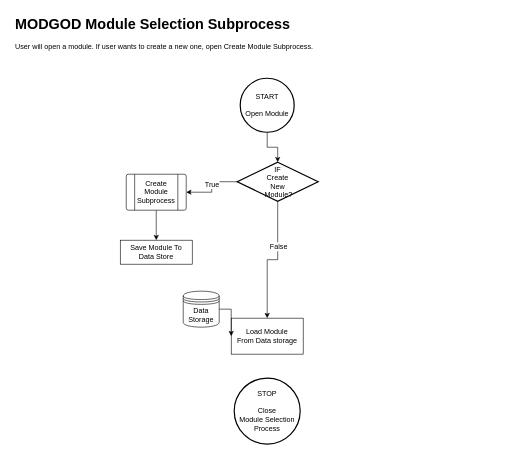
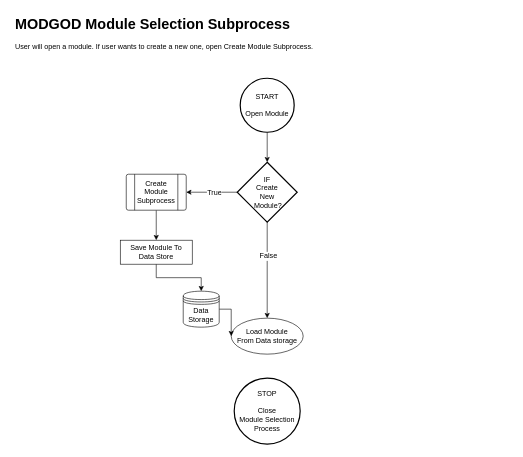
  <mxCell id="0" />
  <mxCell id="1" parent="0" />
  <mxCell id="2" style="edgeStyle=orthogonalEdgeStyle;rounded=0;orthogonalLoop=1;jettySize=auto;html=1;entryX=0.5;entryY=0;entryDx=0;entryDy=0;entryPerimeter=0;" parent="1" source="3" target="9" edge="1"><mxGeometry relative="1" as="geometry"><mxPoint x="435" y="250" as="targetPoint" /></mxGeometry></mxCell>
  <mxCell id="3" value="START&lt;br&gt;&lt;br&gt;Open Module" style="strokeWidth=2;html=1;shape=mxgraph.flowchart.start_2;whiteSpace=wrap;" parent="1" vertex="1"><mxGeometry x="400" y="130" width="90" height="90" as="geometry" /></mxCell>
  <mxCell id="4" value="STOP&lt;br&gt;&lt;br&gt;Close&lt;br&gt;Module Selection&lt;br&gt;Process" style="strokeWidth=2;html=1;shape=mxgraph.flowchart.start_2;whiteSpace=wrap;" parent="1" vertex="1"><mxGeometry x="390" y="630" width="110" height="110" as="geometry" /></mxCell>
  <mxCell id="5" style="edgeStyle=orthogonalEdgeStyle;rounded=0;orthogonalLoop=1;jettySize=auto;html=1;exitX=0.5;exitY=1;exitDx=0;exitDy=0;exitPerimeter=0;fontSize=12;entryX=0.5;entryY=0;entryDx=0;entryDy=0;" parent="1" source="9" target="10" edge="1"><mxGeometry relative="1" as="geometry"><mxPoint x="435" y="400" as="targetPoint" /></mxGeometry></mxCell>
  <mxCell id="6" value="False" style="edgeLabel;html=1;align=center;verticalAlign=middle;resizable=0;points=[];fontSize=12;" parent="5" vertex="1" connectable="0"><mxGeometry x="-0.298" y="1" relative="1" as="geometry"><mxPoint as="offset" /></mxGeometry></mxCell>
  <mxCell id="7" style="edgeStyle=orthogonalEdgeStyle;rounded=0;orthogonalLoop=1;jettySize=auto;html=1;exitX=0;exitY=0.5;exitDx=0;exitDy=0;exitPerimeter=0;entryX=1;entryY=0.5;entryDx=0;entryDy=0;fontSize=12;" parent="1" source="9" target="14" edge="1"><mxGeometry relative="1" as="geometry" /></mxCell>
  <mxCell id="8" value="True" style="edgeLabel;html=1;align=center;verticalAlign=middle;resizable=0;points=[];fontSize=12;" parent="7" vertex="1" connectable="0"><mxGeometry x="-0.093" relative="1" as="geometry"><mxPoint as="offset" /></mxGeometry></mxCell>
- <mxCell id="9" value="IF&lt;br&gt;Create&lt;br&gt;New&lt;br&gt;&amp;nbsp;Module?" style="strokeWidth=2;html=1;shape=mxgraph.flowchart.decision;whiteSpace=wrap;" parent="1" vertex="1"><mxGeometry x="395" y="270" width="135" height="65" as="geometry" /></mxCell>
- <mxCell id="10" value="Load Module&lt;br&gt;From Data storage" style="rounded=0;whiteSpace=wrap;html=1;fontSize=12;" parent="1" vertex="1"><mxGeometry x="385" y="530" width="120" height="60" as="geometry" /></mxCell>
+ <mxCell id="9" value="IF&lt;br&gt;Create&lt;br&gt;New&lt;br&gt;&amp;nbsp;Module?" style="strokeWidth=2;html=1;shape=mxgraph.flowchart.decision;whiteSpace=wrap;" parent="1" vertex="1"><mxGeometry x="395" y="270" width="100" height="100" as="geometry" /></mxCell>
+ <mxCell id="10" value="Load Module&lt;br&gt;From Data storage" style="ellipse;whiteSpace=wrap;html=1;fontSize=12;" parent="1" vertex="1"><mxGeometry x="385" y="530" width="120" height="60" as="geometry" /></mxCell>
  <mxCell id="11" style="edgeStyle=orthogonalEdgeStyle;rounded=0;orthogonalLoop=1;jettySize=auto;html=1;exitX=1;exitY=0.5;exitDx=0;exitDy=0;entryX=0;entryY=0.5;entryDx=0;entryDy=0;fontSize=12;" parent="1" source="12" target="10" edge="1"><mxGeometry relative="1" as="geometry" /></mxCell>
  <mxCell id="12" value="Data&lt;br&gt;Storage" style="shape=datastore;whiteSpace=wrap;html=1;fontSize=12;" parent="1" vertex="1"><mxGeometry x="305" y="485" width="60" height="60" as="geometry" /></mxCell>
  <mxCell id="13" style="edgeStyle=orthogonalEdgeStyle;rounded=0;orthogonalLoop=1;jettySize=auto;html=1;exitX=0.5;exitY=1;exitDx=0;exitDy=0;fontSize=12;" parent="1" source="14" target="16" edge="1"><mxGeometry relative="1" as="geometry" /></mxCell>
  <mxCell id="14" value="Create Module&lt;br&gt;Subprocess" style="verticalLabelPosition=middle;verticalAlign=middle;html=1;shape=process;whiteSpace=wrap;rounded=1;size=0.14;arcSize=6;fontSize=12;labelPosition=center;align=center;" parent="1" vertex="1"><mxGeometry x="210" y="290" width="100" height="60" as="geometry" /></mxCell>
+ <mxCell id="15" style="edgeStyle=orthogonalEdgeStyle;rounded=0;orthogonalLoop=1;jettySize=auto;html=1;fontSize=12;" parent="1" source="16" target="12" edge="1"><mxGeometry relative="1" as="geometry" /></mxCell>
  <mxCell id="16" value="Save Module To&lt;br&gt;Data Store" style="rounded=0;whiteSpace=wrap;html=1;fontSize=12;" parent="1" vertex="1"><mxGeometry x="200" y="400" width="120" height="40" as="geometry" /></mxCell>
  <mxCell id="17" value="&lt;h1&gt;MODGOD Module Selection Subprocess&lt;/h1&gt;&lt;p&gt;User will open a module. If user wants to create a new one, open Create Module Subprocess.&lt;/p&gt;" style="text;html=1;strokeColor=none;fillColor=none;spacing=5;spacingTop=-20;whiteSpace=wrap;overflow=hidden;rounded=0;" vertex="1" parent="1"><mxGeometry x="20" y="20" width="830" height="120" as="geometry" /></mxCell>
